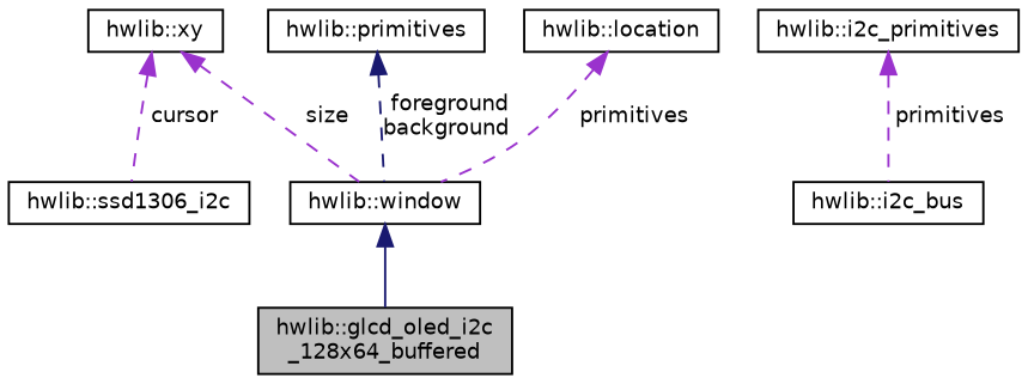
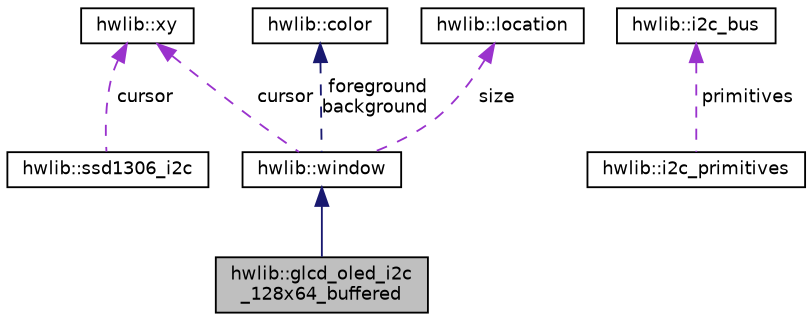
  digraph {
    node [color=black fillcolor=white fontname=Helvetica fontsize=10 shape=record style=filled]
    edge [color=darkorchid3 dir=back fontname=Helvetica fontsize=10 labelfontname=Helvetica labelfontsize=10 style=dashed]
    n1 [fillcolor=grey75 fontcolor=black height=0.2 label="hwlib::glcd_oled_i2c\l_128x64_buffered" width=0.4]
    n2 [height=0.2 label="hwlib::ssd1306_i2c" width=0.4]
    n3 [height=0.2 label="hwlib::xy" width=0.4]
    n4 [height=0.2 label="hwlib::window" width=0.4]
    n5 [height=0.2 label="hwlib::i2c_bus" width=0.4]
    n6 [height=0.2 label="hwlib::i2c_primitives" width=0.4]
-   n7 [height=0.2 label="hwlib::primitives" width=0.4]
+   n7 [height=0.2 label="hwlib::color" width=0.4]
    n8 [height=0.2 label="hwlib::location" width=0.4]
    n3 -> n2 [label=" cursor"]
-   n3 -> n4 [label=" size"]
+   n3 -> n4 [label=" cursor"]
    n4 -> n1 [color=midnightblue style=solid]
-   n6 -> n5 [label=" primitives"]
+   n5 -> n6 [label=" primitives"]
    n7 -> n4 [color=midnightblue label=" foreground\nbackground"]
-   n8 -> n4 [label=" primitives"]
+   n8 -> n4 [label=" size"]
  }
